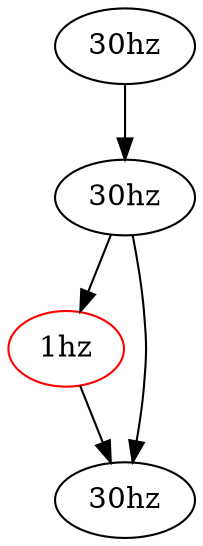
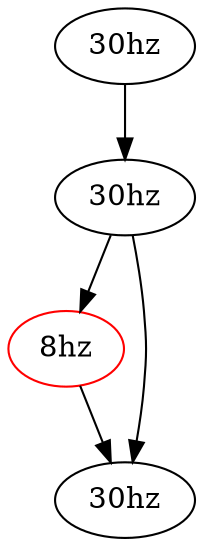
  digraph {
    n1 [label="30hz"]
    n2 [label="30hz"]
-   n3 [color=red label="1hz"]
+   n3 [color=red label="8hz"]
    n4 [label="30hz"]
    n1 -> n2
    n2 -> n3
    n2 -> n4
    n3 -> n4
  }
